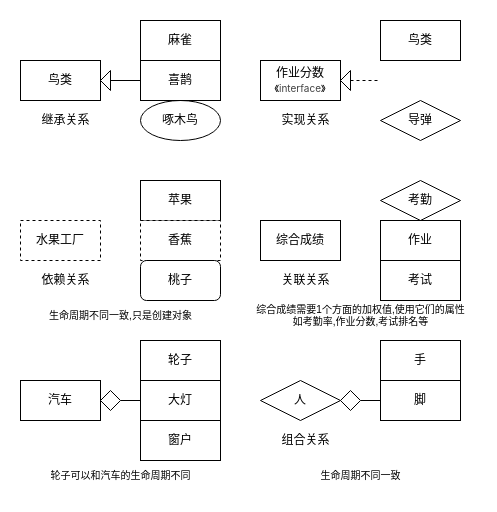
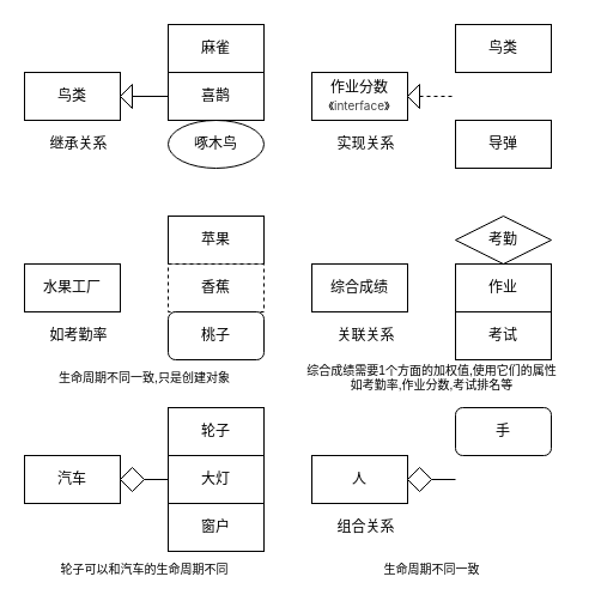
  <mxCell id="0" />
  <mxCell id="1" parent="0" />
  <mxCell id="2" value="" style="group" vertex="1" connectable="0" parent="1"><mxGeometry x="20" y="20" width="200" height="120" as="geometry" /></mxCell>
  <mxCell id="3" value="鸟类" style="whiteSpace=wrap;html=1;" vertex="1" parent="2"><mxGeometry y="40" width="80" height="40" as="geometry" /></mxCell>
  <mxCell id="4" value="麻雀" style="whiteSpace=wrap;html=1;" vertex="1" parent="2"><mxGeometry x="120" width="80" height="40" as="geometry" /></mxCell>
  <mxCell id="5" value="啄木鸟" style="ellipse;whiteSpace=wrap;html=1;" vertex="1" parent="2"><mxGeometry x="120" y="80" width="80" height="40" as="geometry" /></mxCell>
  <mxCell id="6" value="喜鹊" style="whiteSpace=wrap;html=1;" vertex="1" parent="2"><mxGeometry x="120" y="40" width="80" height="40" as="geometry" /></mxCell>
  <mxCell id="7" value="" style="group;rotation=-180;" vertex="1" connectable="0" parent="2"><mxGeometry x="80" y="50" width="40" height="20" as="geometry" /></mxCell>
  <mxCell id="8" style="edgeStyle=none;html=1;exitX=0;exitY=0.5;exitDx=0;exitDy=0;rounded=0;strokeColor=default;endArrow=none;endFill=0;" edge="1" parent="7" source="9"><mxGeometry relative="1" as="geometry"><mxPoint x="40" y="10" as="targetPoint" /></mxGeometry></mxCell>
  <mxCell id="9" value="" style="triangle;whiteSpace=wrap;html=1;rotation=-180;" vertex="1" parent="7"><mxGeometry width="10" height="20" as="geometry" /></mxCell>
  <mxCell id="10" value="继承关系" style="text;html=1;align=center;verticalAlign=middle;resizable=0;points=[];autosize=1;strokeColor=none;fillColor=none;" vertex="1" parent="2"><mxGeometry x="10" y="85" width="70" height="30" as="geometry" /></mxCell>
  <mxCell id="11" value="" style="group" vertex="1" connectable="0" parent="1"><mxGeometry x="260" y="20" width="200" height="120" as="geometry" /></mxCell>
  <mxCell id="12" value="作业分数&lt;br&gt;&lt;font style=&quot;font-size: 10px;&quot;&gt;《&lt;span style=&quot;color: rgba(0, 0, 0, 0.75); font-family: -apple-system, &amp;quot;SF UI Text&amp;quot;, Arial, &amp;quot;PingFang SC&amp;quot;, &amp;quot;Hiragino Sans GB&amp;quot;, &amp;quot;Microsoft YaHei&amp;quot;, &amp;quot;WenQuanYi Micro Hei&amp;quot;, sans-serif; font-variant-ligatures: no-common-ligatures; text-align: left; background-color: rgb(255, 255, 255);&quot;&gt;interface&lt;/span&gt;》&lt;/font&gt;" style="whiteSpace=wrap;html=1;" vertex="1" parent="11"><mxGeometry y="40" width="80" height="40" as="geometry" /></mxCell>
  <mxCell id="13" value="鸟类" style="whiteSpace=wrap;html=1;" vertex="1" parent="11"><mxGeometry x="120" width="80" height="40" as="geometry" /></mxCell>
- <mxCell id="14" value="导弹" style="rhombus;whiteSpace=wrap;html=1;" vertex="1" parent="11"><mxGeometry x="120" y="80" width="80" height="40" as="geometry" /></mxCell>
+ <mxCell id="14" value="导弹" style="whiteSpace=wrap;html=1;" vertex="1" parent="11"><mxGeometry x="120" y="80" width="80" height="40" as="geometry" /></mxCell>
  <mxCell id="15" value="" style="group;rotation=-180;" vertex="1" connectable="0" parent="11"><mxGeometry x="80" y="50" width="40" height="20" as="geometry" /></mxCell>
  <mxCell id="16" style="edgeStyle=none;html=1;exitX=0;exitY=0.5;exitDx=0;exitDy=0;rounded=0;strokeColor=default;endArrow=none;endFill=0;dashed=1;" edge="1" parent="15" source="17"><mxGeometry relative="1" as="geometry"><mxPoint x="40" y="10" as="targetPoint" /></mxGeometry></mxCell>
  <mxCell id="17" value="" style="triangle;whiteSpace=wrap;html=1;rotation=-180;" vertex="1" parent="15"><mxGeometry width="10" height="20" as="geometry" /></mxCell>
  <mxCell id="18" value="实现关系" style="text;html=1;align=center;verticalAlign=middle;resizable=0;points=[];autosize=1;strokeColor=none;fillColor=none;" vertex="1" parent="11"><mxGeometry x="10" y="85" width="70" height="30" as="geometry" /></mxCell>
  <mxCell id="19" value="" style="group" vertex="1" connectable="0" parent="1"><mxGeometry x="20" y="180" width="200" height="150" as="geometry" /></mxCell>
- <mxCell id="20" value="水果工厂" style="whiteSpace=wrap;html=1;dashed=1;" vertex="1" parent="19"><mxGeometry y="40" width="80" height="40" as="geometry" /></mxCell>
+ <mxCell id="20" value="水果工厂" style="whiteSpace=wrap;html=1;" vertex="1" parent="19"><mxGeometry y="40" width="80" height="40" as="geometry" /></mxCell>
  <mxCell id="21" value="苹果" style="whiteSpace=wrap;html=1;" vertex="1" parent="19"><mxGeometry x="120" width="80" height="40" as="geometry" /></mxCell>
  <mxCell id="22" value="香蕉" style="whiteSpace=wrap;html=1;dashed=1;" vertex="1" parent="19"><mxGeometry x="120" y="40" width="80" height="40" as="geometry" /></mxCell>
  <mxCell id="23" value="桃子" style="whiteSpace=wrap;html=1;rounded=1;" vertex="1" parent="19"><mxGeometry x="120" y="80" width="80" height="40" as="geometry" /></mxCell>
- <mxCell id="24" value="依赖关系" style="text;html=1;align=center;verticalAlign=middle;resizable=0;points=[];autosize=1;strokeColor=none;fillColor=none;" vertex="1" parent="19"><mxGeometry x="10" y="85" width="70" height="30" as="geometry" /></mxCell>
+ <mxCell id="24" value="如考勤率" style="text;html=1;align=center;verticalAlign=middle;resizable=0;points=[];autosize=1;strokeColor=none;fillColor=none;" vertex="1" parent="19"><mxGeometry x="10" y="85" width="70" height="30" as="geometry" /></mxCell>
  <mxCell id="25" value="生命周期不同一致,只是创建对象" style="text;html=1;align=center;verticalAlign=middle;resizable=0;points=[];autosize=1;strokeColor=none;fillColor=none;fontSize=10;" vertex="1" parent="19"><mxGeometry y="120" width="200" height="30" as="geometry" /></mxCell>
  <mxCell id="26" value="" style="group" vertex="1" connectable="0" parent="1"><mxGeometry x="260" y="180" width="215" height="155" as="geometry" /></mxCell>
  <mxCell id="27" value="综合成绩" style="whiteSpace=wrap;html=1;" vertex="1" parent="26"><mxGeometry y="40" width="80" height="40" as="geometry" /></mxCell>
  <mxCell id="28" value="考勤" style="rhombus;whiteSpace=wrap;html=1;" vertex="1" parent="26"><mxGeometry x="120" width="80" height="40" as="geometry" /></mxCell>
  <mxCell id="29" value="作业" style="whiteSpace=wrap;html=1;" vertex="1" parent="26"><mxGeometry x="120" y="40" width="80" height="40" as="geometry" /></mxCell>
  <mxCell id="30" value="考试" style="whiteSpace=wrap;html=1;" vertex="1" parent="26"><mxGeometry x="120" y="80" width="80" height="40" as="geometry" /></mxCell>
  <mxCell id="31" value="关联关系" style="text;html=1;align=center;verticalAlign=middle;resizable=0;points=[];autosize=1;strokeColor=none;fillColor=none;" vertex="1" parent="26"><mxGeometry x="10" y="85" width="70" height="30" as="geometry" /></mxCell>
  <mxCell id="32" value="综合成绩需要1个方面的加权值,使用它们的属性&lt;br&gt;如考勤率,作业分数,考试排名等" style="text;html=1;align=center;verticalAlign=middle;resizable=0;points=[];autosize=1;strokeColor=none;fillColor=none;fontSize=10;" vertex="1" parent="26"><mxGeometry x="-15" y="115" width="230" height="40" as="geometry" /></mxCell>
  <mxCell id="33" value="" style="group" vertex="1" connectable="0" parent="1"><mxGeometry x="20" y="340" width="200" height="150" as="geometry" /></mxCell>
  <mxCell id="34" value="汽车" style="whiteSpace=wrap;html=1;" vertex="1" parent="33"><mxGeometry y="40" width="80" height="40" as="geometry" /></mxCell>
  <mxCell id="35" value="轮子" style="whiteSpace=wrap;html=1;" vertex="1" parent="33"><mxGeometry x="120" width="80" height="40" as="geometry" /></mxCell>
  <mxCell id="36" value="大灯" style="whiteSpace=wrap;html=1;" vertex="1" parent="33"><mxGeometry x="120" y="40" width="80" height="40" as="geometry" /></mxCell>
  <mxCell id="37" value="窗户" style="whiteSpace=wrap;html=1;" vertex="1" parent="33"><mxGeometry x="120" y="80" width="80" height="40" as="geometry" /></mxCell>
  <mxCell id="38" value="轮子可以和汽车的生命周期不同" style="text;html=1;align=center;verticalAlign=middle;resizable=0;points=[];autosize=1;strokeColor=none;fillColor=none;fontSize=10;" vertex="1" parent="33"><mxGeometry x="20" y="120" width="160" height="30" as="geometry" /></mxCell>
  <mxCell id="39" value="" style="group;rotation=-180;" vertex="1" connectable="0" parent="33"><mxGeometry x="80" y="50" width="40" height="20" as="geometry" /></mxCell>
  <mxCell id="40" style="edgeStyle=none;rounded=0;html=1;exitX=0;exitY=0.5;exitDx=0;exitDy=0;strokeColor=default;fontSize=10;endArrow=none;endFill=0;" edge="1" parent="39" source="41"><mxGeometry relative="1" as="geometry"><mxPoint x="40" y="10" as="targetPoint" /></mxGeometry></mxCell>
  <mxCell id="41" value="" style="rhombus;whiteSpace=wrap;html=1;fontSize=10;rotation=-180;" vertex="1" parent="39"><mxGeometry width="20" height="20" as="geometry" /></mxCell>
  <mxCell id="42" value="" style="group" vertex="1" connectable="0" parent="1"><mxGeometry x="260" y="340" width="200" height="150" as="geometry" /></mxCell>
- <mxCell id="43" value="人" style="rhombus;whiteSpace=wrap;html=1;" vertex="1" parent="42"><mxGeometry y="40" width="80" height="40" as="geometry" /></mxCell>
- <mxCell id="44" value="手" style="whiteSpace=wrap;html=1;" vertex="1" parent="42"><mxGeometry x="120" width="80" height="40" as="geometry" /></mxCell>
- <mxCell id="45" value="脚" style="whiteSpace=wrap;html=1;" vertex="1" parent="42"><mxGeometry x="120" y="40" width="80" height="40" as="geometry" /></mxCell>
+ <mxCell id="43" value="人" style="whiteSpace=wrap;html=1;" vertex="1" parent="42"><mxGeometry y="40" width="80" height="40" as="geometry" /></mxCell>
+ <mxCell id="44" value="手" style="whiteSpace=wrap;html=1;rounded=1;" vertex="1" parent="42"><mxGeometry x="120" width="80" height="40" as="geometry" /></mxCell>
  <mxCell id="46" value="组合关系" style="text;html=1;align=center;verticalAlign=middle;resizable=0;points=[];autosize=1;strokeColor=none;fillColor=none;" vertex="1" parent="42"><mxGeometry x="10" y="85" width="70" height="30" as="geometry" /></mxCell>
  <mxCell id="47" value="生命周期不同一致" style="text;html=1;align=center;verticalAlign=middle;resizable=0;points=[];autosize=1;strokeColor=none;fillColor=none;fontSize=10;" vertex="1" parent="42"><mxGeometry x="50" y="120" width="100" height="30" as="geometry" /></mxCell>
  <mxCell id="48" value="" style="group;rotation=-180;" vertex="1" connectable="0" parent="42"><mxGeometry x="80" y="50" width="40" height="20" as="geometry" /></mxCell>
  <mxCell id="49" style="edgeStyle=none;rounded=0;html=1;exitX=0;exitY=0.5;exitDx=0;exitDy=0;strokeColor=default;fontSize=10;endArrow=none;endFill=0;" edge="1" parent="48" source="50"><mxGeometry relative="1" as="geometry"><mxPoint x="40" y="10" as="targetPoint" /></mxGeometry></mxCell>
  <mxCell id="50" value="" style="rhombus;whiteSpace=wrap;html=1;fontSize=10;rotation=-180;" vertex="1" parent="48"><mxGeometry width="20" height="20" as="geometry" /></mxCell>
